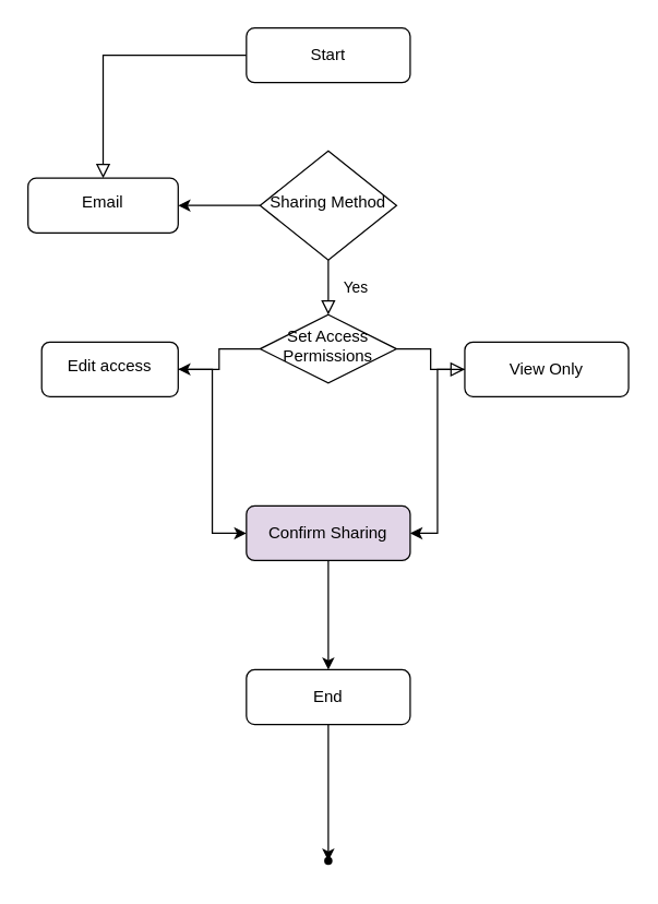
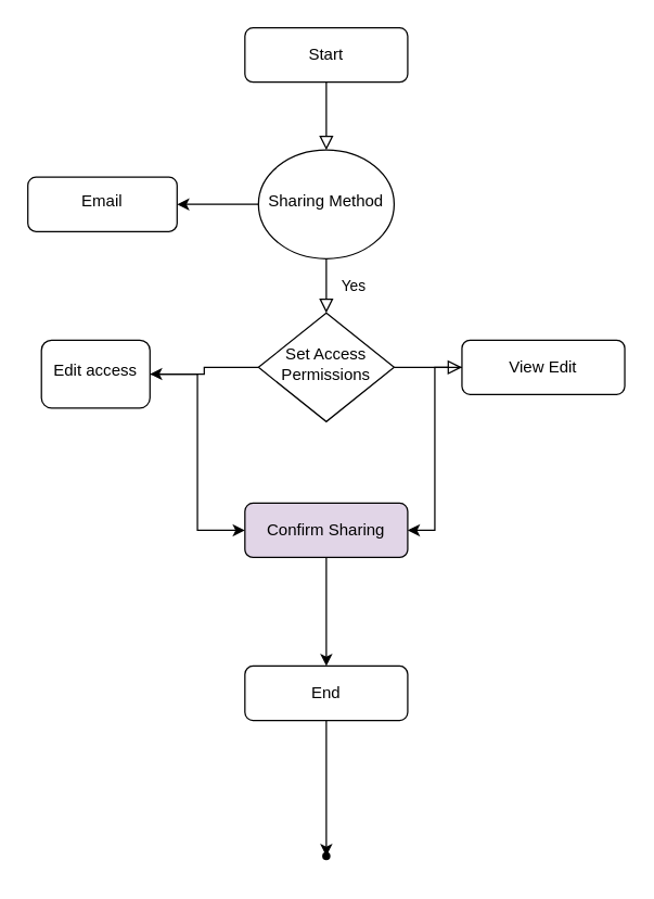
  <mxCell id="0" />
  <mxCell id="1" parent="0" />
- <mxCell id="2" value="" style="rounded=0;html=1;jettySize=auto;orthogonalLoop=1;fontSize=11;endArrow=block;endFill=0;endSize=8;strokeWidth=1;shadow=0;labelBackgroundColor=none;edgeStyle=orthogonalEdgeStyle;" edge="1" parent="1" source="3" target="14"><mxGeometry relative="1" as="geometry" /></mxCell>
+ <mxCell id="2" value="" style="rounded=0;html=1;jettySize=auto;orthogonalLoop=1;fontSize=11;endArrow=block;endFill=0;endSize=8;strokeWidth=1;shadow=0;labelBackgroundColor=none;edgeStyle=orthogonalEdgeStyle;" edge="1" parent="1" source="3" target="6"><mxGeometry relative="1" as="geometry" /></mxCell>
  <mxCell id="3" value="Start" style="rounded=1;whiteSpace=wrap;html=1;fontSize=12;glass=0;strokeWidth=1;shadow=0;" vertex="1" parent="1"><mxGeometry x="180" y="20" width="120" height="40" as="geometry" /></mxCell>
  <mxCell id="4" value="Yes" style="rounded=0;html=1;jettySize=auto;orthogonalLoop=1;fontSize=11;endArrow=block;endFill=0;endSize=8;strokeWidth=1;shadow=0;labelBackgroundColor=none;edgeStyle=orthogonalEdgeStyle;" edge="1" parent="1" source="6" target="9"><mxGeometry y="20" relative="1" as="geometry"><mxPoint as="offset" /></mxGeometry></mxCell>
  <mxCell id="5" value="" style="edgeStyle=orthogonalEdgeStyle;rounded=0;orthogonalLoop=1;jettySize=auto;html=1;" edge="1" parent="1" source="6"><mxGeometry relative="1" as="geometry"><mxPoint x="130" y="150" as="targetPoint" /></mxGeometry></mxCell>
- <mxCell id="6" value="Sharing Method" style="rhombus;whiteSpace=wrap;html=1;shadow=0;fontFamily=Helvetica;fontSize=12;align=center;strokeWidth=1;spacing=6;spacingTop=-4;" vertex="1" parent="1"><mxGeometry x="190" y="110" width="100" height="80" as="geometry" /></mxCell>
+ <mxCell id="6" value="Sharing Method" style="ellipse;whiteSpace=wrap;html=1;shadow=0;fontFamily=Helvetica;fontSize=12;align=center;strokeWidth=1;spacing=6;spacingTop=-4;" vertex="1" parent="1"><mxGeometry x="190" y="110" width="100" height="80" as="geometry" /></mxCell>
  <mxCell id="7" value="" style="edgeStyle=orthogonalEdgeStyle;rounded=0;html=1;jettySize=auto;orthogonalLoop=1;fontSize=11;endArrow=block;endFill=0;endSize=8;strokeWidth=1;shadow=0;labelBackgroundColor=none;" edge="1" parent="1" source="9" target="13"><mxGeometry y="10" relative="1" as="geometry"><mxPoint as="offset" /></mxGeometry></mxCell>
  <mxCell id="8" value="" style="edgeStyle=orthogonalEdgeStyle;rounded=0;orthogonalLoop=1;jettySize=auto;html=1;" edge="1" parent="1" source="9" target="16"><mxGeometry relative="1" as="geometry" /></mxCell>
- <mxCell id="9" value="Set Access Permissions" style="rhombus;whiteSpace=wrap;html=1;shadow=0;fontFamily=Helvetica;fontSize=12;align=center;strokeWidth=1;spacing=6;spacingTop=-4;" vertex="1" parent="1"><mxGeometry x="190" y="230" width="100" height="50" as="geometry" /></mxCell>
+ <mxCell id="9" value="Set Access Permissions" style="rhombus;whiteSpace=wrap;html=1;shadow=0;fontFamily=Helvetica;fontSize=12;align=center;strokeWidth=1;spacing=6;spacingTop=-4;" vertex="1" parent="1"><mxGeometry x="190" y="230" width="100" height="80" as="geometry" /></mxCell>
  <mxCell id="10" value="" style="edgeStyle=orthogonalEdgeStyle;rounded=0;orthogonalLoop=1;jettySize=auto;html=1;" edge="1" parent="1" source="11" target="18"><mxGeometry relative="1" as="geometry" /></mxCell>
  <mxCell id="11" value="Confirm Sharing" style="rounded=1;whiteSpace=wrap;html=1;fontSize=12;glass=0;strokeWidth=1;shadow=0;fillColor=#e1d5e7;" vertex="1" parent="1"><mxGeometry x="180" y="370" width="120" height="40" as="geometry" /></mxCell>
  <mxCell id="12" style="edgeStyle=orthogonalEdgeStyle;rounded=0;orthogonalLoop=1;jettySize=auto;html=1;entryX=1;entryY=0.5;entryDx=0;entryDy=0;" edge="1" parent="1" source="13" target="11"><mxGeometry relative="1" as="geometry" /></mxCell>
- <mxCell id="13" value="View Only" style="rounded=1;whiteSpace=wrap;html=1;fontSize=12;glass=0;strokeWidth=1;shadow=0;" vertex="1" parent="1"><mxGeometry x="340" y="250" width="120" height="40" as="geometry" /></mxCell>
+ <mxCell id="13" value="View Edit" style="rounded=1;whiteSpace=wrap;html=1;fontSize=12;glass=0;strokeWidth=1;shadow=0;" vertex="1" parent="1"><mxGeometry x="340" y="250" width="120" height="40" as="geometry" /></mxCell>
  <mxCell id="14" value="Email" style="rounded=1;whiteSpace=wrap;html=1;shadow=0;strokeWidth=1;spacing=6;spacingTop=-4;" vertex="1" parent="1"><mxGeometry y="130" width="110" height="40" as="geometry" x="20" /></mxCell>
  <mxCell id="15" style="edgeStyle=orthogonalEdgeStyle;rounded=0;orthogonalLoop=1;jettySize=auto;html=1;entryX=0;entryY=0.5;entryDx=0;entryDy=0;" edge="1" parent="1" source="16" target="11"><mxGeometry relative="1" as="geometry" /></mxCell>
- <mxCell id="16" value="Edit access" style="rounded=1;whiteSpace=wrap;html=1;shadow=0;strokeWidth=1;spacing=6;spacingTop=-4;" vertex="1" parent="1"><mxGeometry x="30" y="250" width="100" height="40" as="geometry" /></mxCell>
+ <mxCell id="16" value="Edit access" style="rounded=1;whiteSpace=wrap;html=1;shadow=0;strokeWidth=1;spacing=6;spacingTop=-4;" vertex="1" parent="1"><mxGeometry x="30" y="250" width="80" height="50" as="geometry" /></mxCell>
  <mxCell id="17" value="" style="edgeStyle=orthogonalEdgeStyle;rounded=0;orthogonalLoop=1;jettySize=auto;html=1;" edge="1" parent="1" source="18" target="19"><mxGeometry relative="1" as="geometry" /></mxCell>
  <mxCell id="18" value="End" style="rounded=1;whiteSpace=wrap;html=1;fontSize=12;glass=0;strokeWidth=1;shadow=0;" vertex="1" parent="1"><mxGeometry x="180" y="490" width="120" height="40" as="geometry" /></mxCell>
  <mxCell id="19" value="" style="shape=waypoint;sketch=0;size=6;pointerEvents=1;points=[];fillColor=default;resizable=0;rotatable=0;perimeter=centerPerimeter;snapToPoint=1;rounded=1;glass=0;strokeWidth=1;shadow=0;" vertex="1" parent="1"><mxGeometry x="230" y="620" width="20" height="20" as="geometry" /></mxCell>
